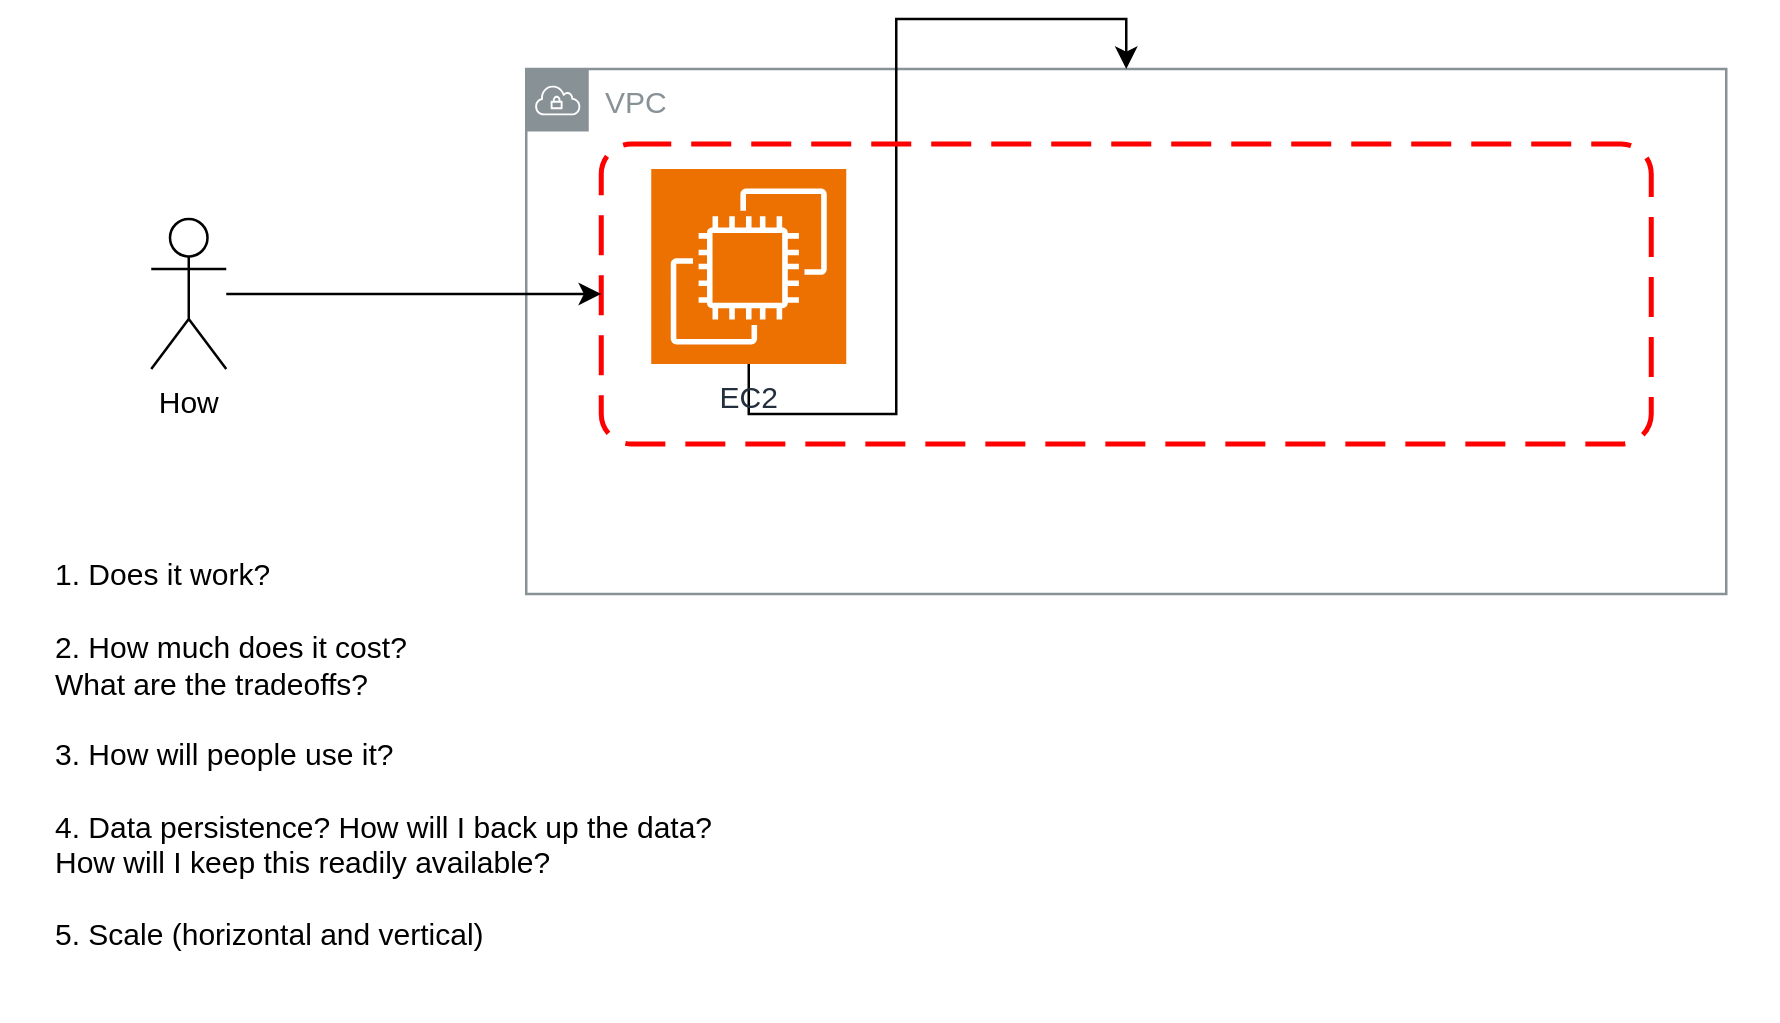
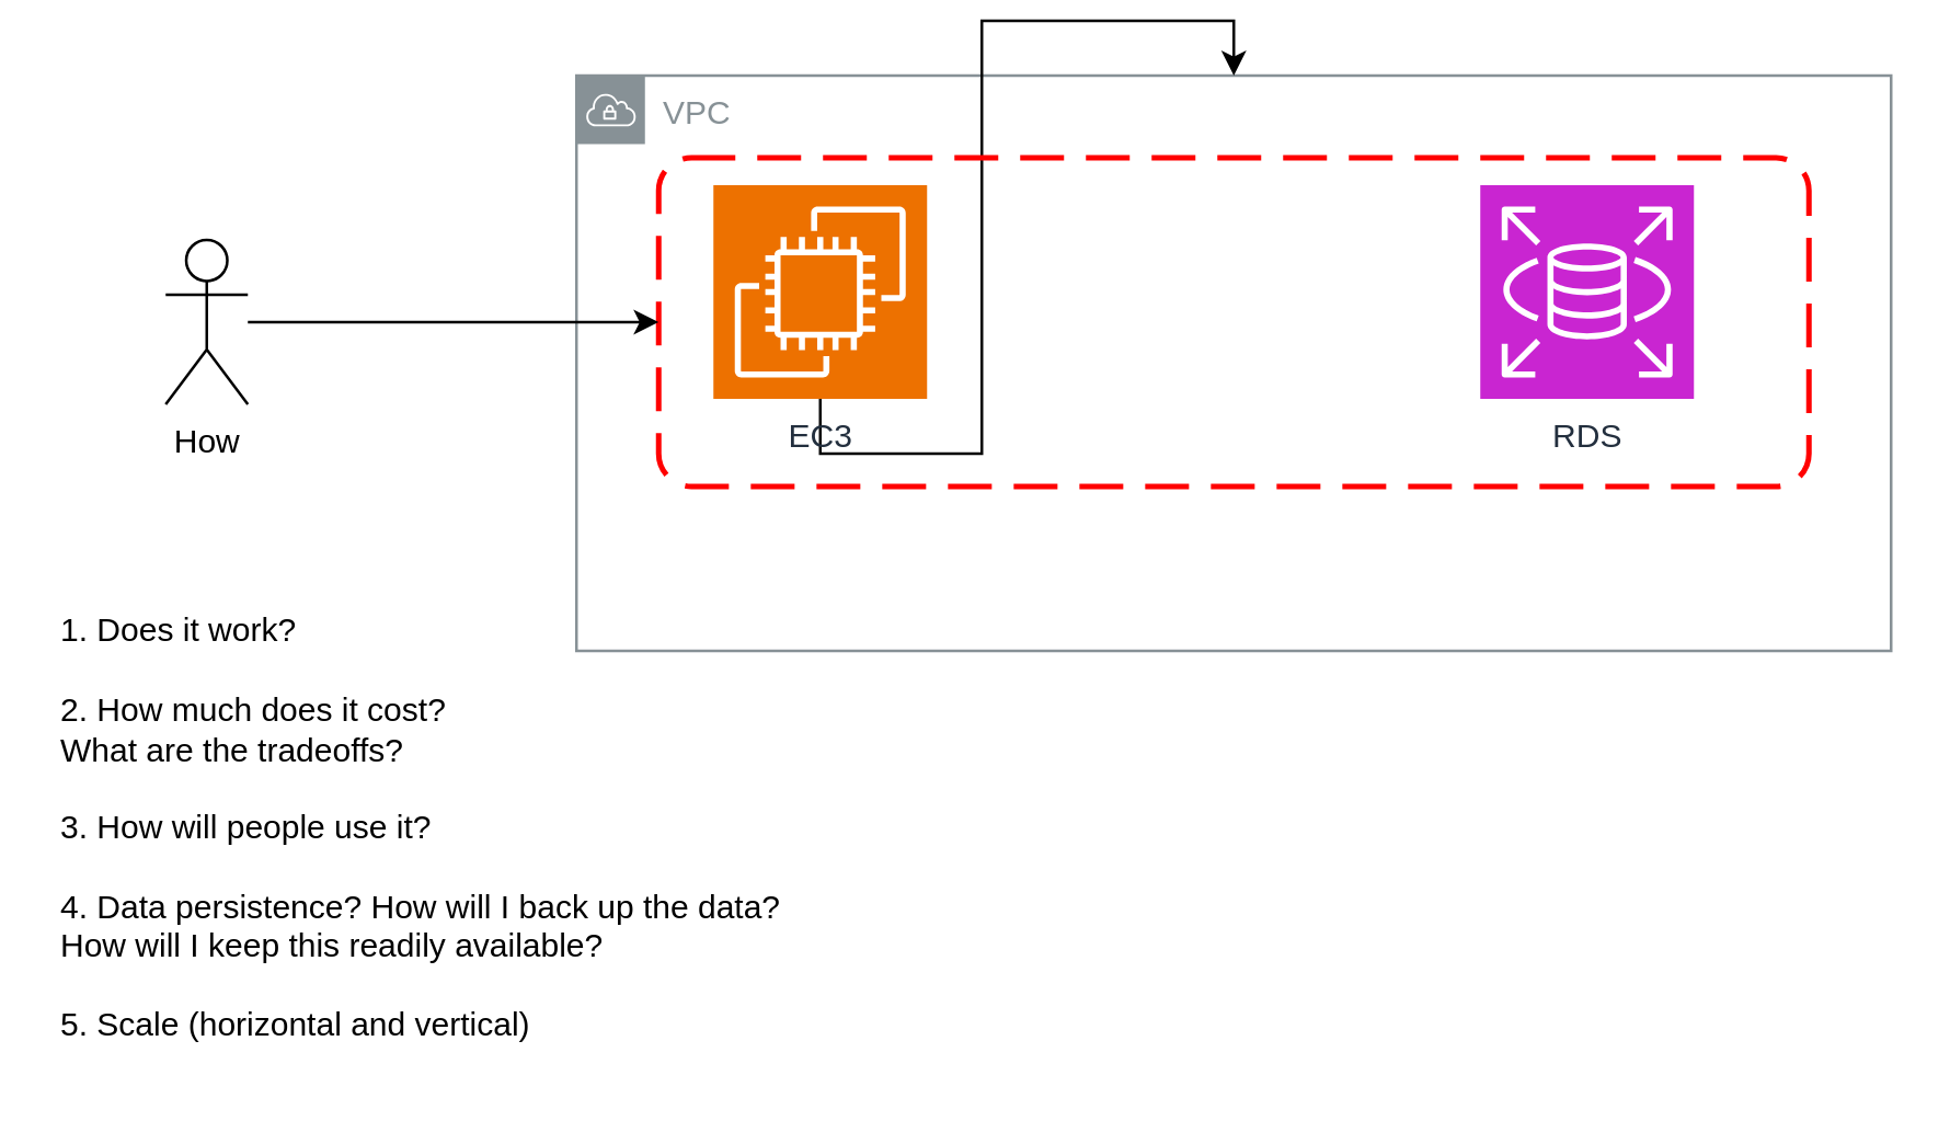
  <mxCell id="0" />
  <mxCell id="1" parent="0" />
  <mxCell id="2" value="VPC" style="sketch=0;outlineConnect=0;gradientColor=none;html=1;whiteSpace=wrap;fontSize=12;fontStyle=0;shape=mxgraph.aws4.group;grIcon=mxgraph.aws4.group_vpc;strokeColor=#879196;fillColor=none;verticalAlign=top;align=left;spacingLeft=30;fontColor=#879196;dashed=0;" vertex="1" parent="1"><mxGeometry x="210" y="20" width="480" height="210" as="geometry" /></mxCell>
  <mxCell id="3" style="edgeStyle=orthogonalEdgeStyle;rounded=0;orthogonalLoop=1;jettySize=auto;html=1;" edge="1" parent="1" source="4" target="2"><mxGeometry relative="1" as="geometry" /></mxCell>
- <mxCell id="4" value="EC2" style="sketch=0;points=[[0,0,0],[0.25,0,0],[0.5,0,0],[0.75,0,0],[1,0,0],[0,1,0],[0.25,1,0],[0.5,1,0],[0.75,1,0],[1,1,0],[0,0.25,0],[0,0.5,0],[0,0.75,0],[1,0.25,0],[1,0.5,0],[1,0.75,0]];outlineConnect=0;fontColor=#232F3E;fillColor=#ED7100;strokeColor=#ffffff;dashed=0;verticalLabelPosition=bottom;verticalAlign=top;align=center;html=1;fontSize=12;fontStyle=0;aspect=fixed;shape=mxgraph.aws4.resourceIcon;resIcon=mxgraph.aws4.ec2;" vertex="1" parent="1"><mxGeometry x="260" y="60" width="78" height="78" as="geometry" /></mxCell>
+ <mxCell id="4" value="EC3" style="sketch=0;points=[[0,0,0],[0.25,0,0],[0.5,0,0],[0.75,0,0],[1,0,0],[0,1,0],[0.25,1,0],[0.5,1,0],[0.75,1,0],[1,1,0],[0,0.25,0],[0,0.5,0],[0,0.75,0],[1,0.25,0],[1,0.5,0],[1,0.75,0]];outlineConnect=0;fontColor=#232F3E;fillColor=#ED7100;strokeColor=#ffffff;dashed=0;verticalLabelPosition=bottom;verticalAlign=top;align=center;html=1;fontSize=12;fontStyle=0;aspect=fixed;shape=mxgraph.aws4.resourceIcon;resIcon=mxgraph.aws4.ec2;" vertex="1" parent="1"><mxGeometry x="260" y="60" width="78" height="78" as="geometry" /></mxCell>
+ <mxCell id="5" value="RDS" style="sketch=0;points=[[0,0,0],[0.25,0,0],[0.5,0,0],[0.75,0,0],[1,0,0],[0,1,0],[0.25,1,0],[0.5,1,0],[0.75,1,0],[1,1,0],[0,0.25,0],[0,0.5,0],[0,0.75,0],[1,0.25,0],[1,0.5,0],[1,0.75,0]];outlineConnect=0;fontColor=#232F3E;fillColor=#C925D1;strokeColor=#ffffff;dashed=0;verticalLabelPosition=bottom;verticalAlign=top;align=center;html=1;fontSize=12;fontStyle=0;aspect=fixed;shape=mxgraph.aws4.resourceIcon;resIcon=mxgraph.aws4.rds;" vertex="1" parent="1"><mxGeometry x="540" y="60" width="78" height="78" as="geometry" /></mxCell>
  <mxCell id="6" value="" style="rounded=1;arcSize=10;dashed=1;strokeColor=#ff0000;fillColor=none;gradientColor=none;dashPattern=8 4;strokeWidth=2;" vertex="1" parent="1"><mxGeometry x="240" y="50" width="420" height="120" as="geometry" /></mxCell>
  <mxCell id="7" style="edgeStyle=orthogonalEdgeStyle;rounded=0;orthogonalLoop=1;jettySize=auto;html=1;" edge="1" parent="1" source="8" target="6"><mxGeometry relative="1" as="geometry" /></mxCell>
  <mxCell id="8" value="How" style="shape=umlActor;verticalLabelPosition=bottom;verticalAlign=top;html=1;outlineConnect=0;" vertex="1" parent="1"><mxGeometry x="60" y="80" width="30" height="60" as="geometry" /></mxCell>
  <mxCell id="9" value="1. Does it work?&lt;div&gt;&lt;br&gt;&lt;/div&gt;&lt;div&gt;2. How much does it cost?&lt;/div&gt;&lt;div&gt;What are the tradeoffs?&lt;/div&gt;&lt;div&gt;&lt;br&gt;&lt;/div&gt;&lt;div&gt;3. How will people use it?&lt;/div&gt;&lt;div&gt;&lt;br&gt;&lt;/div&gt;&lt;div&gt;4. Data persistence? How will I back up the data?&lt;/div&gt;&lt;div&gt;How will I keep this readily available?&lt;/div&gt;&lt;div&gt;&lt;br&gt;&lt;/div&gt;&lt;div&gt;5. Scale (horizontal and vertical)&lt;/div&gt;" style="text;html=1;align=left;verticalAlign=middle;resizable=0;points=[];autosize=1;strokeColor=none;fillColor=none;" vertex="1" parent="1"><mxGeometry x="20" y="210" width="290" height="170" as="geometry" /></mxCell>
